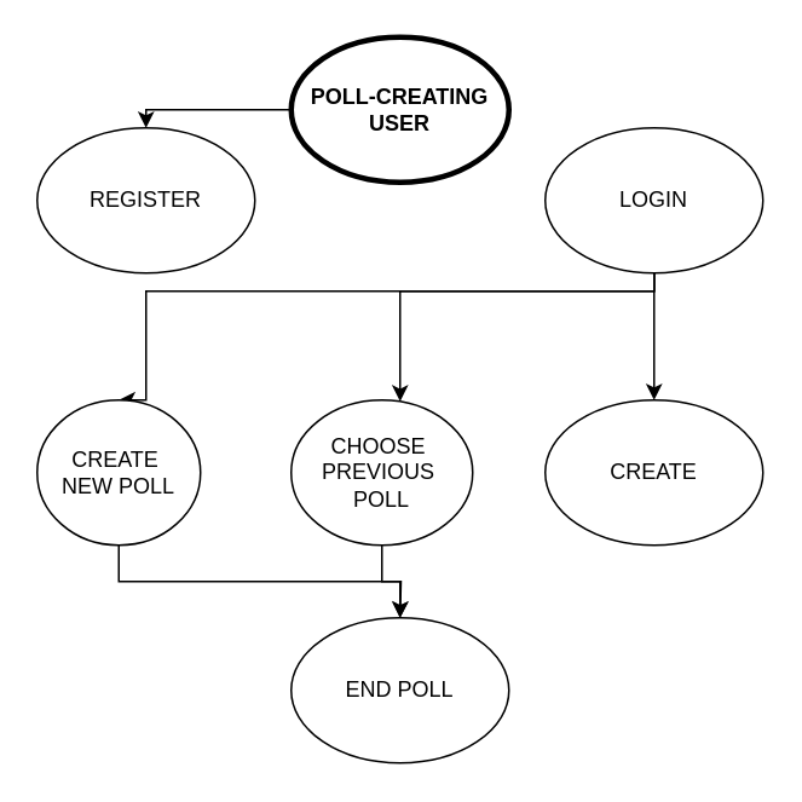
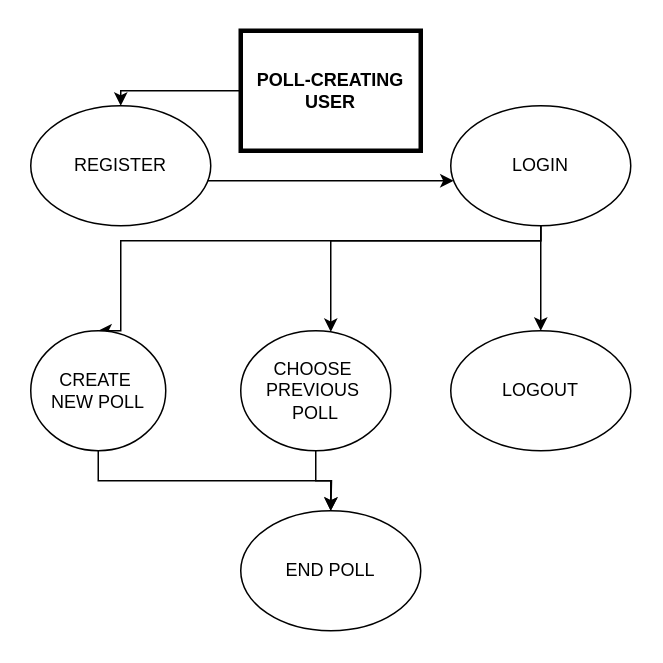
  <mxCell id="0" />
  <mxCell id="1" parent="0" />
  <mxCell id="2" style="edgeStyle=orthogonalEdgeStyle;rounded=0;orthogonalLoop=1;jettySize=auto;html=1;entryX=0.5;entryY=0;entryDx=0;entryDy=0;" parent="1" source="3" target="5" edge="1"><mxGeometry relative="1" as="geometry"><mxPoint x="20" y="140" as="targetPoint" /><Array as="points"><mxPoint x="80" y="60" /></Array></mxGeometry></mxCell>
- <mxCell id="3" value="&lt;b&gt;POLL-CREATING&lt;br&gt;USER&lt;br&gt;&lt;/b&gt;" style="ellipse;whiteSpace=wrap;html=1;strokeWidth=3;" parent="1" vertex="1"><mxGeometry x="160" y="20" width="120" height="80" as="geometry" /></mxCell>
+ <mxCell id="3" value="&lt;b&gt;POLL-CREATING&lt;br&gt;USER&lt;br&gt;&lt;/b&gt;" style="whiteSpace=wrap;html=1;strokeWidth=3;rounded=0;" parent="1" vertex="1"><mxGeometry x="160" y="20" width="120" height="80" as="geometry" /></mxCell>
+ <mxCell id="4" style="edgeStyle=orthogonalEdgeStyle;rounded=0;orthogonalLoop=1;jettySize=auto;html=1;exitX=0.5;exitY=1;exitDx=0;exitDy=0;" parent="1" source="5" target="9" edge="1"><mxGeometry relative="1" as="geometry"><Array as="points"><mxPoint x="80" y="120" /></Array></mxGeometry></mxCell>
  <mxCell id="5" value="REGISTER" style="ellipse;whiteSpace=wrap;html=1;strokeWidth=1;" parent="1" vertex="1"><mxGeometry x="20" y="70" width="120" height="80" as="geometry" /></mxCell>
  <mxCell id="6" style="edgeStyle=orthogonalEdgeStyle;rounded=0;orthogonalLoop=1;jettySize=auto;html=1;exitX=0.5;exitY=1;exitDx=0;exitDy=0;entryX=0.5;entryY=0;entryDx=0;entryDy=0;" parent="1" source="9" target="11" edge="1"><mxGeometry relative="1" as="geometry"><Array as="points"><mxPoint x="360" y="160" /><mxPoint x="80" y="160" /></Array></mxGeometry></mxCell>
  <mxCell id="7" style="edgeStyle=orthogonalEdgeStyle;rounded=0;orthogonalLoop=1;jettySize=auto;html=1;exitX=1;exitY=1;exitDx=0;exitDy=0;entryX=0.5;entryY=0;entryDx=0;entryDy=0;" parent="1" source="9" target="12" edge="1"><mxGeometry relative="1" as="geometry"><Array as="points"><mxPoint x="370" y="138" /><mxPoint x="370" y="148" /><mxPoint x="360" y="148" /></Array></mxGeometry></mxCell>
  <mxCell id="8" style="edgeStyle=orthogonalEdgeStyle;rounded=0;orthogonalLoop=1;jettySize=auto;html=1;exitX=0.5;exitY=1;exitDx=0;exitDy=0;" edge="1" parent="1" source="9" target="14"><mxGeometry relative="1" as="geometry"><Array as="points"><mxPoint x="360" y="160" /><mxPoint x="220" y="160" /></Array></mxGeometry></mxCell>
  <mxCell id="9" value="LOGIN" style="ellipse;whiteSpace=wrap;html=1;strokeWidth=1;" parent="1" vertex="1"><mxGeometry x="300" y="70" width="120" height="80" as="geometry" /></mxCell>
  <mxCell id="10" style="edgeStyle=orthogonalEdgeStyle;rounded=0;orthogonalLoop=1;jettySize=auto;html=1;exitX=0.5;exitY=1;exitDx=0;exitDy=0;entryX=0.5;entryY=0;entryDx=0;entryDy=0;" edge="1" parent="1" source="11" target="15"><mxGeometry relative="1" as="geometry" /></mxCell>
  <mxCell id="11" value="CREATE&amp;nbsp;&lt;br&gt;NEW POLL" style="ellipse;whiteSpace=wrap;html=1;strokeWidth=1;" parent="1" vertex="1"><mxGeometry x="20" y="220" width="90" height="80" as="geometry" /></mxCell>
- <mxCell id="12" value="CREATE" style="ellipse;whiteSpace=wrap;html=1;strokeWidth=1;" parent="1" vertex="1"><mxGeometry x="300" y="220" width="120" height="80" as="geometry" /></mxCell>
+ <mxCell id="12" value="LOGOUT" style="ellipse;whiteSpace=wrap;html=1;strokeWidth=1;" parent="1" vertex="1"><mxGeometry x="300" y="220" width="120" height="80" as="geometry" /></mxCell>
  <mxCell id="13" style="edgeStyle=orthogonalEdgeStyle;rounded=0;orthogonalLoop=1;jettySize=auto;html=1;exitX=0.5;exitY=1;exitDx=0;exitDy=0;" edge="1" parent="1" source="14"><mxGeometry relative="1" as="geometry"><mxPoint x="220" y="340" as="targetPoint" /></mxGeometry></mxCell>
  <mxCell id="14" value="CHOOSE&amp;nbsp;&lt;br&gt;PREVIOUS&amp;nbsp;&lt;br&gt;POLL" style="ellipse;whiteSpace=wrap;html=1;" vertex="1" parent="1"><mxGeometry x="160" y="220" width="100" height="80" as="geometry" /></mxCell>
  <mxCell id="15" value="END POLL" style="ellipse;whiteSpace=wrap;html=1;" vertex="1" parent="1"><mxGeometry x="160" y="340" width="120" height="80" as="geometry" /></mxCell>
